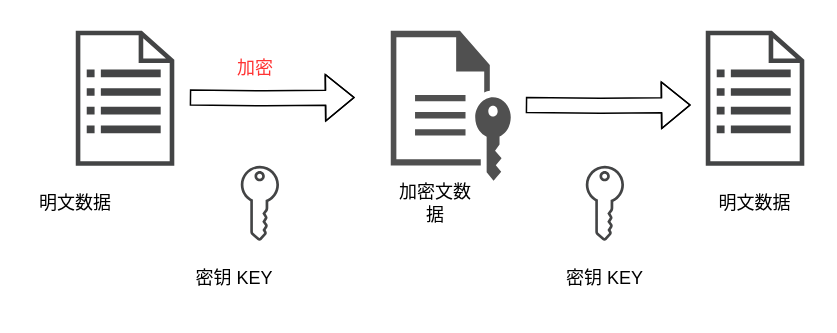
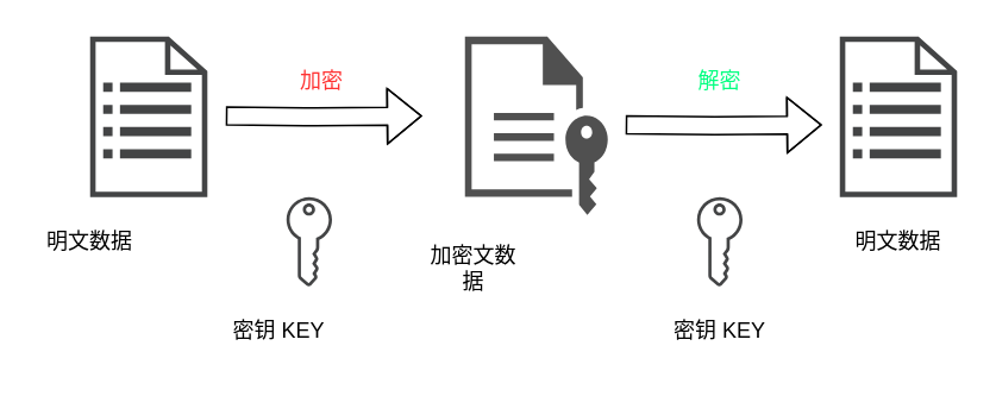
  <mxCell id="0" />
  <mxCell id="1" parent="0" />
  <mxCell id="2" value="" style="sketch=0;pointerEvents=1;shadow=0;dashed=0;html=1;strokeColor=none;fillColor=#434445;aspect=fixed;labelPosition=center;verticalLabelPosition=bottom;verticalAlign=top;align=center;outlineConnect=0;shape=mxgraph.vvd.recovery_plan;" vertex="1" parent="1"><mxGeometry x="50" y="20" width="65.7" height="90" as="geometry" /></mxCell>
  <mxCell id="3" value="明文数据" style="text;html=1;strokeColor=none;fillColor=none;align=center;verticalAlign=middle;whiteSpace=wrap;rounded=0;" vertex="1" parent="1"><mxGeometry x="20" y="120" width="60" height="30" as="geometry" /></mxCell>
  <mxCell id="4" value="" style="shape=flexArrow;endArrow=classic;html=1;rounded=0;" edge="1" parent="1"><mxGeometry width="50" height="50" relative="1" as="geometry"><mxPoint x="350" y="69.5" as="sourcePoint" /><mxPoint x="460" y="69.5" as="targetPoint" /><Array as="points"><mxPoint x="400" y="70" /></Array></mxGeometry></mxCell>
  <mxCell id="5" value="" style="sketch=0;pointerEvents=1;shadow=0;dashed=0;html=1;strokeColor=none;fillColor=#434445;aspect=fixed;labelPosition=center;verticalLabelPosition=bottom;verticalAlign=top;align=center;outlineConnect=0;shape=mxgraph.vvd.tenant_key;" vertex="1" parent="1"><mxGeometry x="160" y="110" width="25.5" height="50" as="geometry" /></mxCell>
  <mxCell id="6" value="密钥 KEY" style="text;html=1;strokeColor=none;fillColor=none;align=center;verticalAlign=middle;whiteSpace=wrap;rounded=0;" vertex="1" parent="1"><mxGeometry x="126" y="170" width="60" height="30" as="geometry" /></mxCell>
  <mxCell id="7" value="" style="sketch=0;pointerEvents=1;shadow=0;dashed=0;html=1;strokeColor=none;fillColor=#505050;labelPosition=center;verticalLabelPosition=bottom;verticalAlign=top;outlineConnect=0;align=center;shape=mxgraph.office.concepts.file_key;" vertex="1" parent="1"><mxGeometry x="260" y="20" width="80" height="100" as="geometry" /></mxCell>
  <mxCell id="8" value="" style="sketch=0;pointerEvents=1;shadow=0;dashed=0;html=1;strokeColor=none;fillColor=#434445;aspect=fixed;labelPosition=center;verticalLabelPosition=bottom;verticalAlign=top;align=center;outlineConnect=0;shape=mxgraph.vvd.recovery_plan;" vertex="1" parent="1"><mxGeometry x="470" y="20" width="65.7" height="90" as="geometry" /></mxCell>
  <mxCell id="9" value="" style="shape=flexArrow;endArrow=classic;html=1;rounded=0;" edge="1" parent="1"><mxGeometry width="50" height="50" relative="1" as="geometry"><mxPoint x="126" y="64.5" as="sourcePoint" /><mxPoint x="236" y="64.5" as="targetPoint" /><Array as="points"><mxPoint x="176" y="65" /></Array></mxGeometry></mxCell>
  <mxCell id="10" value="" style="sketch=0;pointerEvents=1;shadow=0;dashed=0;html=1;strokeColor=none;fillColor=#434445;aspect=fixed;labelPosition=center;verticalLabelPosition=bottom;verticalAlign=top;align=center;outlineConnect=0;shape=mxgraph.vvd.tenant_key;" vertex="1" parent="1"><mxGeometry x="390" y="110" width="25.5" height="50" as="geometry" /></mxCell>
  <mxCell id="11" value="密钥 KEY" style="text;html=1;strokeColor=none;fillColor=none;align=center;verticalAlign=middle;whiteSpace=wrap;rounded=0;" vertex="1" parent="1"><mxGeometry x="372.75" y="170" width="60" height="30" as="geometry" /></mxCell>
- <mxCell id="12" value="&lt;font color=&quot;#ff3333&quot;&gt;加密&lt;/font&gt;" style="text;html=1;strokeColor=none;fillColor=none;align=center;verticalAlign=middle;whiteSpace=wrap;rounded=0;" vertex="1" parent="1"><mxGeometry x="140" y="30" width="60" height="30" as="geometry" /></mxCell>
+ <mxCell id="12" value="&lt;font color=&quot;#ff3333&quot;&gt;加密&lt;/font&gt;" style="text;html=1;strokeColor=none;fillColor=none;align=center;verticalAlign=middle;whiteSpace=wrap;rounded=0;" vertex="1" parent="1"><mxGeometry x="150" y="30" width="60" height="30" as="geometry" /></mxCell>
+ <mxCell id="13" value="&lt;font color=&quot;#00ff80&quot;&gt;解密&lt;/font&gt;" style="text;html=1;strokeColor=none;fillColor=none;align=center;verticalAlign=middle;whiteSpace=wrap;rounded=0;" vertex="1" parent="1"><mxGeometry x="372.75" y="30" width="60" height="30" as="geometry" /></mxCell>
  <mxCell id="14" value="明文数据" style="text;html=1;strokeColor=none;fillColor=none;align=center;verticalAlign=middle;whiteSpace=wrap;rounded=0;" vertex="1" parent="1"><mxGeometry x="472.85" y="120" width="60" height="30" as="geometry" /></mxCell>
- <mxCell id="15" value="加密文数据" style="text;html=1;strokeColor=none;fillColor=none;align=center;verticalAlign=middle;whiteSpace=wrap;rounded=0;" vertex="1" parent="1"><mxGeometry x="260" y="120" width="60" height="30" as="geometry" /></mxCell>
+ <mxCell id="15" value="加密文数据" style="text;html=1;strokeColor=none;fillColor=none;align=center;verticalAlign=middle;whiteSpace=wrap;rounded=0;" vertex="1" parent="1"><mxGeometry x="235" y="135" width="60" height="30" as="geometry" /></mxCell>
